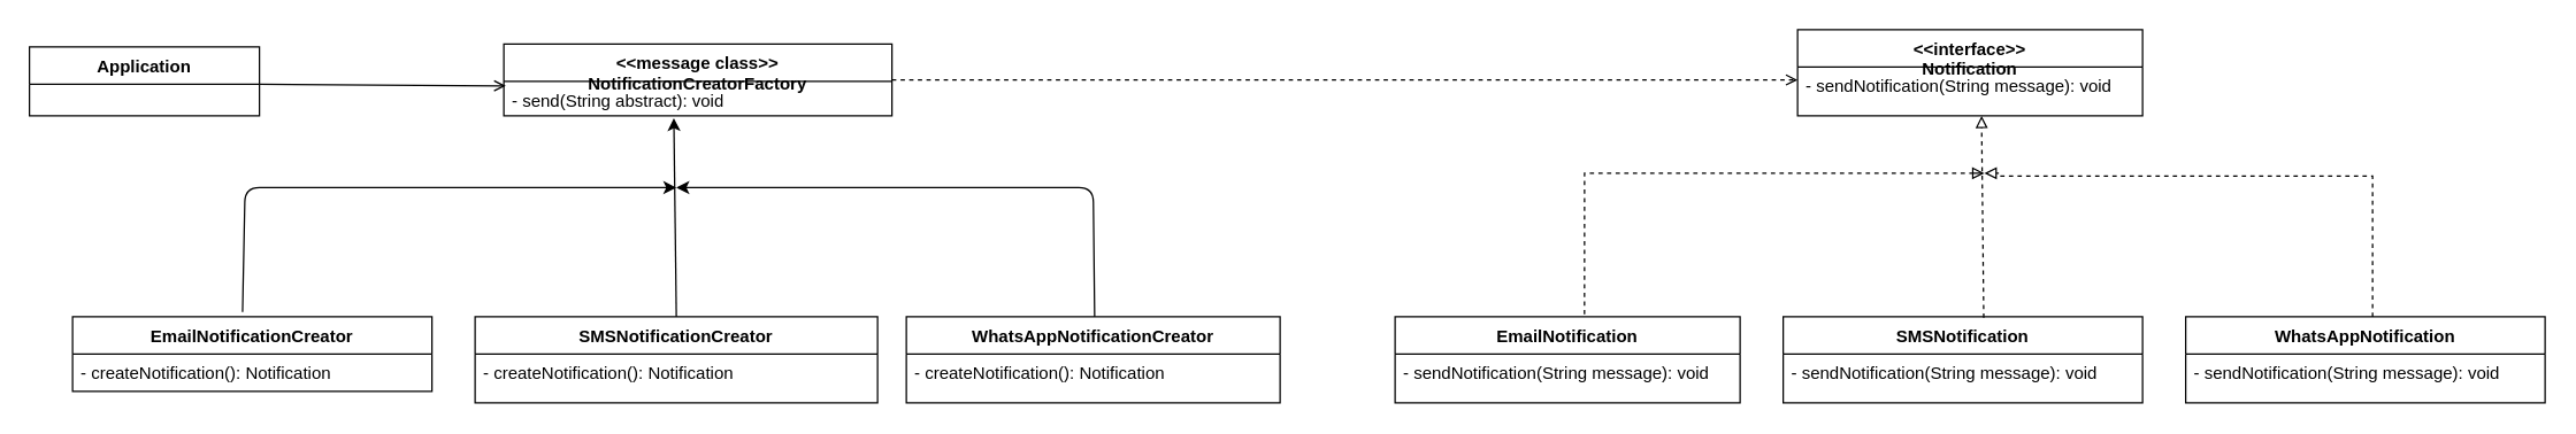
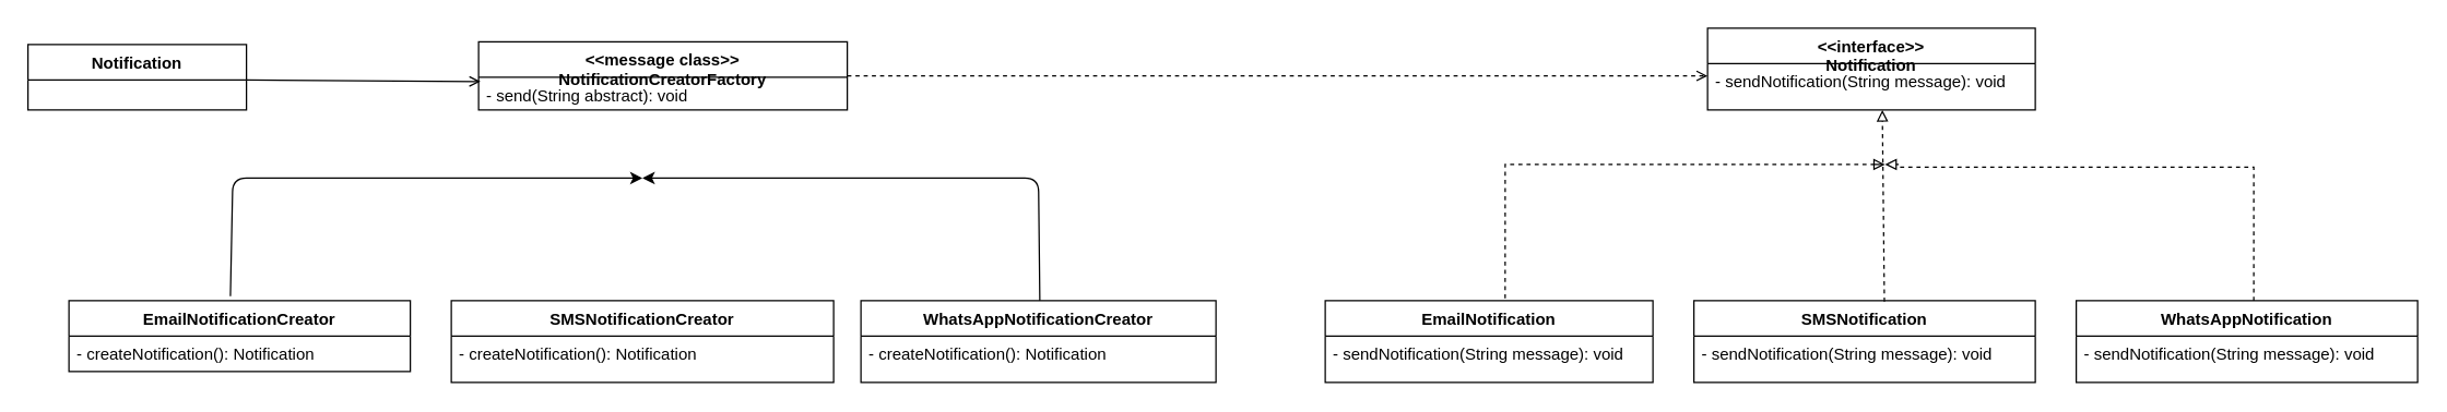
  <mxCell id="0" />
  <mxCell id="1" parent="0" />
  <mxCell id="2" value="EmailNotification" style="swimlane;fontStyle=1;align=center;verticalAlign=top;childLayout=stackLayout;horizontal=1;startSize=26;horizontalStack=0;resizeParent=1;resizeParentMax=0;resizeLast=0;collapsible=1;marginBottom=0;whiteSpace=wrap;html=1;" vertex="1" parent="1"><mxGeometry x="970" y="220" width="240" height="60" as="geometry" /></mxCell>
  <mxCell id="3" value="- sendNotification(String message): void" style="text;strokeColor=none;fillColor=none;align=left;verticalAlign=top;spacingLeft=4;spacingRight=4;overflow=hidden;rotatable=0;points=[[0,0.5],[1,0.5]];portConstraint=eastwest;whiteSpace=wrap;html=1;" vertex="1" parent="2"><mxGeometry y="26" width="240" height="34" as="geometry" /></mxCell>
  <mxCell id="4" value="EmailNotificationCreator" style="swimlane;fontStyle=1;align=center;verticalAlign=top;childLayout=stackLayout;horizontal=1;startSize=26;horizontalStack=0;resizeParent=1;resizeParentMax=0;resizeLast=0;collapsible=1;marginBottom=0;whiteSpace=wrap;html=1;" vertex="1" parent="1"><mxGeometry x="50" y="220" width="250" height="52" as="geometry" /></mxCell>
  <mxCell id="5" value="- createNotification(): Notification" style="text;strokeColor=none;fillColor=none;align=left;verticalAlign=top;spacingLeft=4;spacingRight=4;overflow=hidden;rotatable=0;points=[[0,0.5],[1,0.5]];portConstraint=eastwest;whiteSpace=wrap;html=1;" vertex="1" parent="4"><mxGeometry y="26" width="250" height="26" as="geometry" /></mxCell>
  <mxCell id="6" value="SMSNotification" style="swimlane;fontStyle=1;align=center;verticalAlign=top;childLayout=stackLayout;horizontal=1;startSize=26;horizontalStack=0;resizeParent=1;resizeParentMax=0;resizeLast=0;collapsible=1;marginBottom=0;whiteSpace=wrap;html=1;" vertex="1" parent="1"><mxGeometry x="1240" y="220" width="250" height="60" as="geometry" /></mxCell>
  <mxCell id="7" value="- sendNotification(String message): void" style="text;strokeColor=none;fillColor=none;align=left;verticalAlign=top;spacingLeft=4;spacingRight=4;overflow=hidden;rotatable=0;points=[[0,0.5],[1,0.5]];portConstraint=eastwest;whiteSpace=wrap;html=1;" vertex="1" parent="6"><mxGeometry y="26" width="250" height="34" as="geometry" /></mxCell>
  <mxCell id="8" value="SMSNotificationCreator" style="swimlane;fontStyle=1;align=center;verticalAlign=top;childLayout=stackLayout;horizontal=1;startSize=26;horizontalStack=0;resizeParent=1;resizeParentMax=0;resizeLast=0;collapsible=1;marginBottom=0;whiteSpace=wrap;html=1;" vertex="1" parent="1"><mxGeometry x="330" y="220" width="280" height="60" as="geometry" /></mxCell>
  <mxCell id="9" value="- createNotification(): Notification" style="text;strokeColor=none;fillColor=none;align=left;verticalAlign=top;spacingLeft=4;spacingRight=4;overflow=hidden;rotatable=0;points=[[0,0.5],[1,0.5]];portConstraint=eastwest;whiteSpace=wrap;html=1;" vertex="1" parent="8"><mxGeometry y="26" width="280" height="34" as="geometry" /></mxCell>
  <mxCell id="10" value="WhatsAppNotification" style="swimlane;fontStyle=1;align=center;verticalAlign=top;childLayout=stackLayout;horizontal=1;startSize=26;horizontalStack=0;resizeParent=1;resizeParentMax=0;resizeLast=0;collapsible=1;marginBottom=0;whiteSpace=wrap;html=1;" vertex="1" parent="1"><mxGeometry x="1520" y="220" width="250" height="60" as="geometry" /></mxCell>
  <mxCell id="11" value="- sendNotification(String message): void" style="text;strokeColor=none;fillColor=none;align=left;verticalAlign=top;spacingLeft=4;spacingRight=4;overflow=hidden;rotatable=0;points=[[0,0.5],[1,0.5]];portConstraint=eastwest;whiteSpace=wrap;html=1;" vertex="1" parent="10"><mxGeometry y="26" width="250" height="34" as="geometry" /></mxCell>
  <mxCell id="12" value="WhatsAppNotificationCreator" style="swimlane;fontStyle=1;align=center;verticalAlign=top;childLayout=stackLayout;horizontal=1;startSize=26;horizontalStack=0;resizeParent=1;resizeParentMax=0;resizeLast=0;collapsible=1;marginBottom=0;whiteSpace=wrap;html=1;" vertex="1" parent="1"><mxGeometry x="630" y="220" width="260" height="60" as="geometry" /></mxCell>
  <mxCell id="13" value="- createNotification(): Notification" style="text;strokeColor=none;fillColor=none;align=left;verticalAlign=top;spacingLeft=4;spacingRight=4;overflow=hidden;rotatable=0;points=[[0,0.5],[1,0.5]];portConstraint=eastwest;whiteSpace=wrap;html=1;" vertex="1" parent="12"><mxGeometry y="26" width="260" height="34" as="geometry" /></mxCell>
- <mxCell id="14" value="Application" style="swimlane;fontStyle=1;align=center;verticalAlign=top;childLayout=stackLayout;horizontal=1;startSize=26;horizontalStack=0;resizeParent=1;resizeParentMax=0;resizeLast=0;collapsible=1;marginBottom=0;whiteSpace=wrap;html=1;" vertex="1" parent="1"><mxGeometry x="20" y="32" width="160" height="48" as="geometry" /></mxCell>
+ <mxCell id="14" value="Notification" style="swimlane;fontStyle=1;align=center;verticalAlign=top;childLayout=stackLayout;horizontal=1;startSize=26;horizontalStack=0;resizeParent=1;resizeParentMax=0;resizeLast=0;collapsible=1;marginBottom=0;whiteSpace=wrap;html=1;" vertex="1" parent="1"><mxGeometry x="20" y="32" width="160" height="48" as="geometry" /></mxCell>
  <mxCell id="15" value="&amp;lt;&amp;lt;interface&amp;gt;&amp;gt;&lt;div&gt;Notification&lt;/div&gt;" style="swimlane;fontStyle=1;align=center;verticalAlign=top;childLayout=stackLayout;horizontal=1;startSize=26;horizontalStack=0;resizeParent=1;resizeParentMax=0;resizeLast=0;collapsible=1;marginBottom=0;whiteSpace=wrap;html=1;" vertex="1" parent="1"><mxGeometry x="1250" y="20" width="240" height="60" as="geometry" /></mxCell>
  <mxCell id="16" value="- sendNotification(String message): void" style="text;strokeColor=none;fillColor=none;align=left;verticalAlign=top;spacingLeft=4;spacingRight=4;overflow=hidden;rotatable=0;points=[[0,0.5],[1,0.5]];portConstraint=eastwest;whiteSpace=wrap;html=1;" vertex="1" parent="15"><mxGeometry y="26" width="240" height="34" as="geometry" /></mxCell>
  <mxCell id="17" value="&amp;lt;&amp;lt;message class&amp;gt;&amp;gt;&lt;div&gt;NotificationCreatorFactory&lt;/div&gt;" style="swimlane;fontStyle=1;align=center;verticalAlign=top;childLayout=stackLayout;horizontal=1;startSize=26;horizontalStack=0;resizeParent=1;resizeParentMax=0;resizeLast=0;collapsible=1;marginBottom=0;whiteSpace=wrap;html=1;" vertex="1" parent="1"><mxGeometry x="350" y="30" width="270" height="50" as="geometry" /></mxCell>
  <mxCell id="18" value="- send(String abstract): void" style="text;strokeColor=none;fillColor=none;align=left;verticalAlign=top;spacingLeft=4;spacingRight=4;overflow=hidden;rotatable=0;points=[[0,0.5],[1,0.5]];portConstraint=eastwest;whiteSpace=wrap;html=1;" vertex="1" parent="17"><mxGeometry y="26" width="270" height="24" as="geometry" /></mxCell>
  <mxCell id="19" value="" style="html=1;labelBackgroundColor=#ffffff;jettySize=auto;orthogonalLoop=1;fontSize=14;rounded=0;jumpStyle=gap;edgeStyle=orthogonalEdgeStyle;startArrow=none;endArrow=block;endFill=0;dashed=1;strokeWidth=1;exitX=0.558;exitY=0.013;exitDx=0;exitDy=0;exitPerimeter=0;" edge="1" parent="1" source="6"><mxGeometry width="48" height="48" relative="1" as="geometry"><mxPoint x="1050" y="180" as="sourcePoint" /><mxPoint x="1378" y="80" as="targetPoint" /></mxGeometry></mxCell>
  <mxCell id="20" value="" style="html=1;labelBackgroundColor=#ffffff;jettySize=auto;orthogonalLoop=1;fontSize=14;rounded=0;jumpStyle=gap;edgeStyle=orthogonalEdgeStyle;startArrow=none;endArrow=block;endFill=0;dashed=1;strokeWidth=1;exitX=0.549;exitY=-0.027;exitDx=0;exitDy=0;exitPerimeter=0;" edge="1" parent="1" source="2"><mxGeometry width="48" height="48" relative="1" as="geometry"><mxPoint x="1100" y="201" as="sourcePoint" /><mxPoint x="1380" y="120" as="targetPoint" /><Array as="points"><mxPoint x="1102" y="120" /></Array></mxGeometry></mxCell>
  <mxCell id="21" value="" style="html=1;labelBackgroundColor=#ffffff;jettySize=auto;orthogonalLoop=1;fontSize=14;rounded=0;jumpStyle=gap;edgeStyle=orthogonalEdgeStyle;startArrow=none;endArrow=block;endFill=0;dashed=1;strokeWidth=1;exitX=0.549;exitY=-0.027;exitDx=0;exitDy=0;exitPerimeter=0;" edge="1" parent="1"><mxGeometry width="48" height="48" relative="1" as="geometry"><mxPoint x="1650" y="220" as="sourcePoint" /><mxPoint x="1380" y="120" as="targetPoint" /><Array as="points"><mxPoint x="1650" y="122" /><mxPoint x="1390" y="122" /><mxPoint x="1390" y="120" /></Array></mxGeometry></mxCell>
- <mxCell id="22" value="" style="endArrow=classic;html=1;entryX=0.438;entryY=1.067;entryDx=0;entryDy=0;entryPerimeter=0;exitX=0.5;exitY=0;exitDx=0;exitDy=0;" edge="1" parent="1" source="8" target="18"><mxGeometry width="50" height="50" relative="1" as="geometry"><mxPoint x="460" y="220" as="sourcePoint" /><mxPoint x="510" y="170" as="targetPoint" /></mxGeometry></mxCell>
  <mxCell id="23" value="" style="endArrow=classic;html=1;exitX=0.473;exitY=-0.062;exitDx=0;exitDy=0;exitPerimeter=0;" edge="1" parent="1" source="4"><mxGeometry width="50" height="50" relative="1" as="geometry"><mxPoint x="170" y="210" as="sourcePoint" /><mxPoint x="470" y="130" as="targetPoint" /><Array as="points"><mxPoint x="170" y="130" /></Array></mxGeometry></mxCell>
  <mxCell id="24" value="" style="endArrow=classic;html=1;exitX=0.5;exitY=0;exitDx=0;exitDy=0;" edge="1" parent="1"><mxGeometry width="50" height="50" relative="1" as="geometry"><mxPoint x="761" y="220" as="sourcePoint" /><mxPoint x="470" y="130" as="targetPoint" /><Array as="points"><mxPoint x="760" y="130" /></Array></mxGeometry></mxCell>
  <mxCell id="25" value="" style="html=1;labelBackgroundColor=#ffffff;jettySize=auto;orthogonalLoop=1;fontSize=14;rounded=0;jumpStyle=gap;edgeStyle=orthogonalEdgeStyle;startArrow=none;endArrow=open;dashed=1;strokeWidth=1;exitX=1;exitY=0.5;exitDx=0;exitDy=0;entryX=0;entryY=0.265;entryDx=0;entryDy=0;entryPerimeter=0;" edge="1" parent="1" source="17" target="16"><mxGeometry width="48" height="48" relative="1" as="geometry"><mxPoint x="960" y="47.5" as="sourcePoint" /><mxPoint x="1008" y="-0.5" as="targetPoint" /></mxGeometry></mxCell>
  <mxCell id="26" value="" style="html=1;labelBackgroundColor=#ffffff;jettySize=auto;orthogonalLoop=1;fontSize=14;rounded=0;jumpStyle=gap;edgeStyle=orthogonalEdgeStyle;startArrow=none;endArrow=open;strokeWidth=1;entryX=0.005;entryY=0.133;entryDx=0;entryDy=0;entryPerimeter=0;" edge="1" parent="1" target="18"><mxGeometry width="48" height="48" relative="1" as="geometry"><mxPoint x="180" y="58" as="sourcePoint" /><mxPoint x="228" y="10" as="targetPoint" /></mxGeometry></mxCell>
